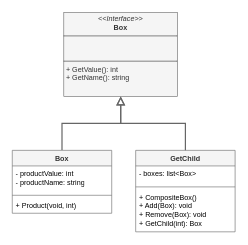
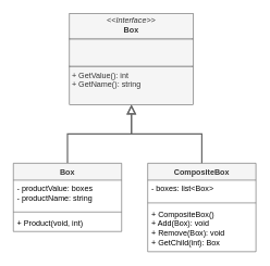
  <mxCell id="0" />
  <mxCell id="1" parent="0" />
  <mxCell id="2" value="&lt;p style=&quot;margin:0px;margin-top:4px;text-align:center;&quot;&gt;&lt;i&gt;&amp;lt;&amp;lt;Interface&amp;gt;&amp;gt;&lt;/i&gt;&lt;br&gt;&lt;b&gt;Box&lt;/b&gt;&lt;/p&gt;&lt;hr size=&quot;1&quot; style=&quot;border-style:solid;&quot;&gt;&lt;p style=&quot;margin:0px;margin-left:4px;&quot;&gt;&amp;nbsp;&lt;br&gt;&amp;nbsp;&lt;/p&gt;&lt;hr size=&quot;1&quot; style=&quot;border-style:solid;&quot;&gt;&lt;p style=&quot;margin:0px;margin-left:4px;&quot;&gt;+ GetValue(): int&lt;/p&gt;&lt;p style=&quot;margin:0px;margin-left:4px;&quot;&gt;+ GetName(): string&lt;/p&gt;" style="verticalAlign=top;align=left;overflow=fill;html=1;whiteSpace=wrap;fillColor=#f5f5f5;fontColor=#333333;strokeColor=#666666;" vertex="1" parent="1"><mxGeometry x="106" y="20" width="190" height="140" as="geometry" /></mxCell>
  <mxCell id="3" style="edgeStyle=orthogonalEdgeStyle;rounded=0;orthogonalLoop=1;jettySize=auto;html=1;endArrow=block;endFill=0;endSize=10;fillColor=#f5f5f5;strokeColor=#666666;strokeWidth=2;" edge="1" parent="1" source="4" target="2"><mxGeometry relative="1" as="geometry" /></mxCell>
  <mxCell id="4" value="Box" style="swimlane;fontStyle=1;align=center;verticalAlign=top;childLayout=stackLayout;horizontal=1;startSize=26;horizontalStack=0;resizeParent=1;resizeParentMax=0;resizeLast=0;collapsible=1;marginBottom=0;whiteSpace=wrap;html=1;fillColor=#f5f5f5;fontColor=#333333;strokeColor=#666666;" vertex="1" parent="1"><mxGeometry x="20" y="250" width="166" height="105" as="geometry" /></mxCell>
- <mxCell id="5" value="- productValue: int&lt;div&gt;- productName: string&lt;/div&gt;" style="text;strokeColor=none;fillColor=none;align=left;verticalAlign=top;spacingLeft=4;spacingRight=4;overflow=hidden;rotatable=0;points=[[0,0.5],[1,0.5]];portConstraint=eastwest;whiteSpace=wrap;html=1;" vertex="1" parent="4"><mxGeometry y="26" width="166" height="45" as="geometry" /></mxCell>
+ <mxCell id="5" value="- productValue: boxes&lt;div&gt;- productName: string&lt;/div&gt;" style="text;strokeColor=none;fillColor=none;align=left;verticalAlign=top;spacingLeft=4;spacingRight=4;overflow=hidden;rotatable=0;points=[[0,0.5],[1,0.5]];portConstraint=eastwest;whiteSpace=wrap;html=1;" vertex="1" parent="4"><mxGeometry y="26" width="166" height="45" as="geometry" /></mxCell>
  <mxCell id="6" value="" style="line;strokeWidth=1;fillColor=none;align=left;verticalAlign=middle;spacingTop=-1;spacingLeft=3;spacingRight=3;rotatable=0;labelPosition=right;points=[];portConstraint=eastwest;strokeColor=inherit;" vertex="1" parent="4"><mxGeometry y="71" width="166" height="8" as="geometry" /></mxCell>
  <mxCell id="7" value="+ Product(void, int)" style="text;strokeColor=none;fillColor=none;align=left;verticalAlign=top;spacingLeft=4;spacingRight=4;overflow=hidden;rotatable=0;points=[[0,0.5],[1,0.5]];portConstraint=eastwest;whiteSpace=wrap;html=1;" vertex="1" parent="4"><mxGeometry y="79" width="166" height="26" as="geometry" /></mxCell>
- <mxCell id="8" value="GetChild" style="swimlane;fontStyle=1;align=center;verticalAlign=top;childLayout=stackLayout;horizontal=1;startSize=26;horizontalStack=0;resizeParent=1;resizeParentMax=0;resizeLast=0;collapsible=1;marginBottom=0;whiteSpace=wrap;html=1;fillColor=#f5f5f5;fontColor=#333333;strokeColor=#666666;" vertex="1" parent="1"><mxGeometry x="226" y="250" width="166" height="136" as="geometry" /></mxCell>
+ <mxCell id="8" value="CompositeBox" style="swimlane;fontStyle=1;align=center;verticalAlign=top;childLayout=stackLayout;horizontal=1;startSize=26;horizontalStack=0;resizeParent=1;resizeParentMax=0;resizeLast=0;collapsible=1;marginBottom=0;whiteSpace=wrap;html=1;fillColor=#f5f5f5;fontColor=#333333;strokeColor=#666666;" vertex="1" parent="1"><mxGeometry x="226" y="250" width="166" height="136" as="geometry" /></mxCell>
  <mxCell id="9" value="- boxes: list&amp;lt;Box&amp;gt;" style="text;strokeColor=none;fillColor=none;align=left;verticalAlign=top;spacingLeft=4;spacingRight=4;overflow=hidden;rotatable=0;points=[[0,0.5],[1,0.5]];portConstraint=eastwest;whiteSpace=wrap;html=1;" vertex="1" parent="8"><mxGeometry y="26" width="166" height="31" as="geometry" /></mxCell>
  <mxCell id="10" value="" style="line;strokeWidth=1;fillColor=none;align=left;verticalAlign=middle;spacingTop=-1;spacingLeft=3;spacingRight=3;rotatable=0;labelPosition=right;points=[];portConstraint=eastwest;strokeColor=inherit;" vertex="1" parent="8"><mxGeometry y="57" width="166" height="8" as="geometry" /></mxCell>
  <mxCell id="11" value="+ CompositeBox()&lt;div&gt;+ Add(Box): void&lt;/div&gt;&lt;div&gt;+ Remove(Box): void&lt;/div&gt;&lt;div&gt;+ GetChild(int): Box&lt;/div&gt;" style="text;strokeColor=none;fillColor=none;align=left;verticalAlign=top;spacingLeft=4;spacingRight=4;overflow=hidden;rotatable=0;points=[[0,0.5],[1,0.5]];portConstraint=eastwest;whiteSpace=wrap;html=1;" vertex="1" parent="8"><mxGeometry y="65" width="166" height="71" as="geometry" /></mxCell>
  <mxCell id="12" style="edgeStyle=orthogonalEdgeStyle;rounded=0;orthogonalLoop=1;jettySize=auto;html=1;endArrow=block;endFill=0;endSize=10;fillColor=#f5f5f5;strokeColor=#666666;strokeWidth=2;" edge="1" parent="1" source="8" target="2"><mxGeometry relative="1" as="geometry"><mxPoint x="113" y="260" as="sourcePoint" /><mxPoint x="211" y="170" as="targetPoint" /></mxGeometry></mxCell>
